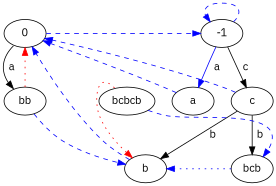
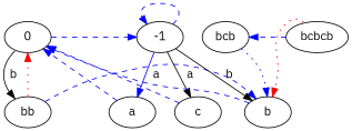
  digraph {
    fontname="IBM Plex Sans"
    nodesep=0.3
    splines=true
    node [fontname="IBM Plex Sans"]
    edge [fontname="IBM Plex Sans" color=blue constraint=false style=dashed]
    0
    bb
    -1
    b
    a
    c
    bcb
    bcbcb
-   0 -> bb [headport=nw label="  a  " tailport=sw color="" constraint="" style=""]
+   0 -> bb [headport=nw label="  b  " tailport=sw color="" constraint="" style=""]
    0 -> -1
    bb -> 0 [color=red dir=forward style=dotted constraint=""]
    bb -> b
    -1 -> -1 [headport=nw tailport=ne]
-   c -> b [label="  b  " color="" constraint="" style=""]
+   -1 -> b [label="  b  " color="" constraint="" style=""]
    -1 -> a [label="  a  " constraint="" style=""]
-   -1 -> c [label="  c   " color="" constraint="" style=""]
+   -1 -> c [label="  a  " color="" constraint="" style=""]
    b -> 0
    a -> 0
    c -> 0
-   c -> bcb [label="  b  " color="" constraint="" style=""]
    bcb -> b [style=dotted]
    bcbcb -> b [color=red style=dotted tailport=nw constraint=""]
    bcbcb -> bcb
  }
